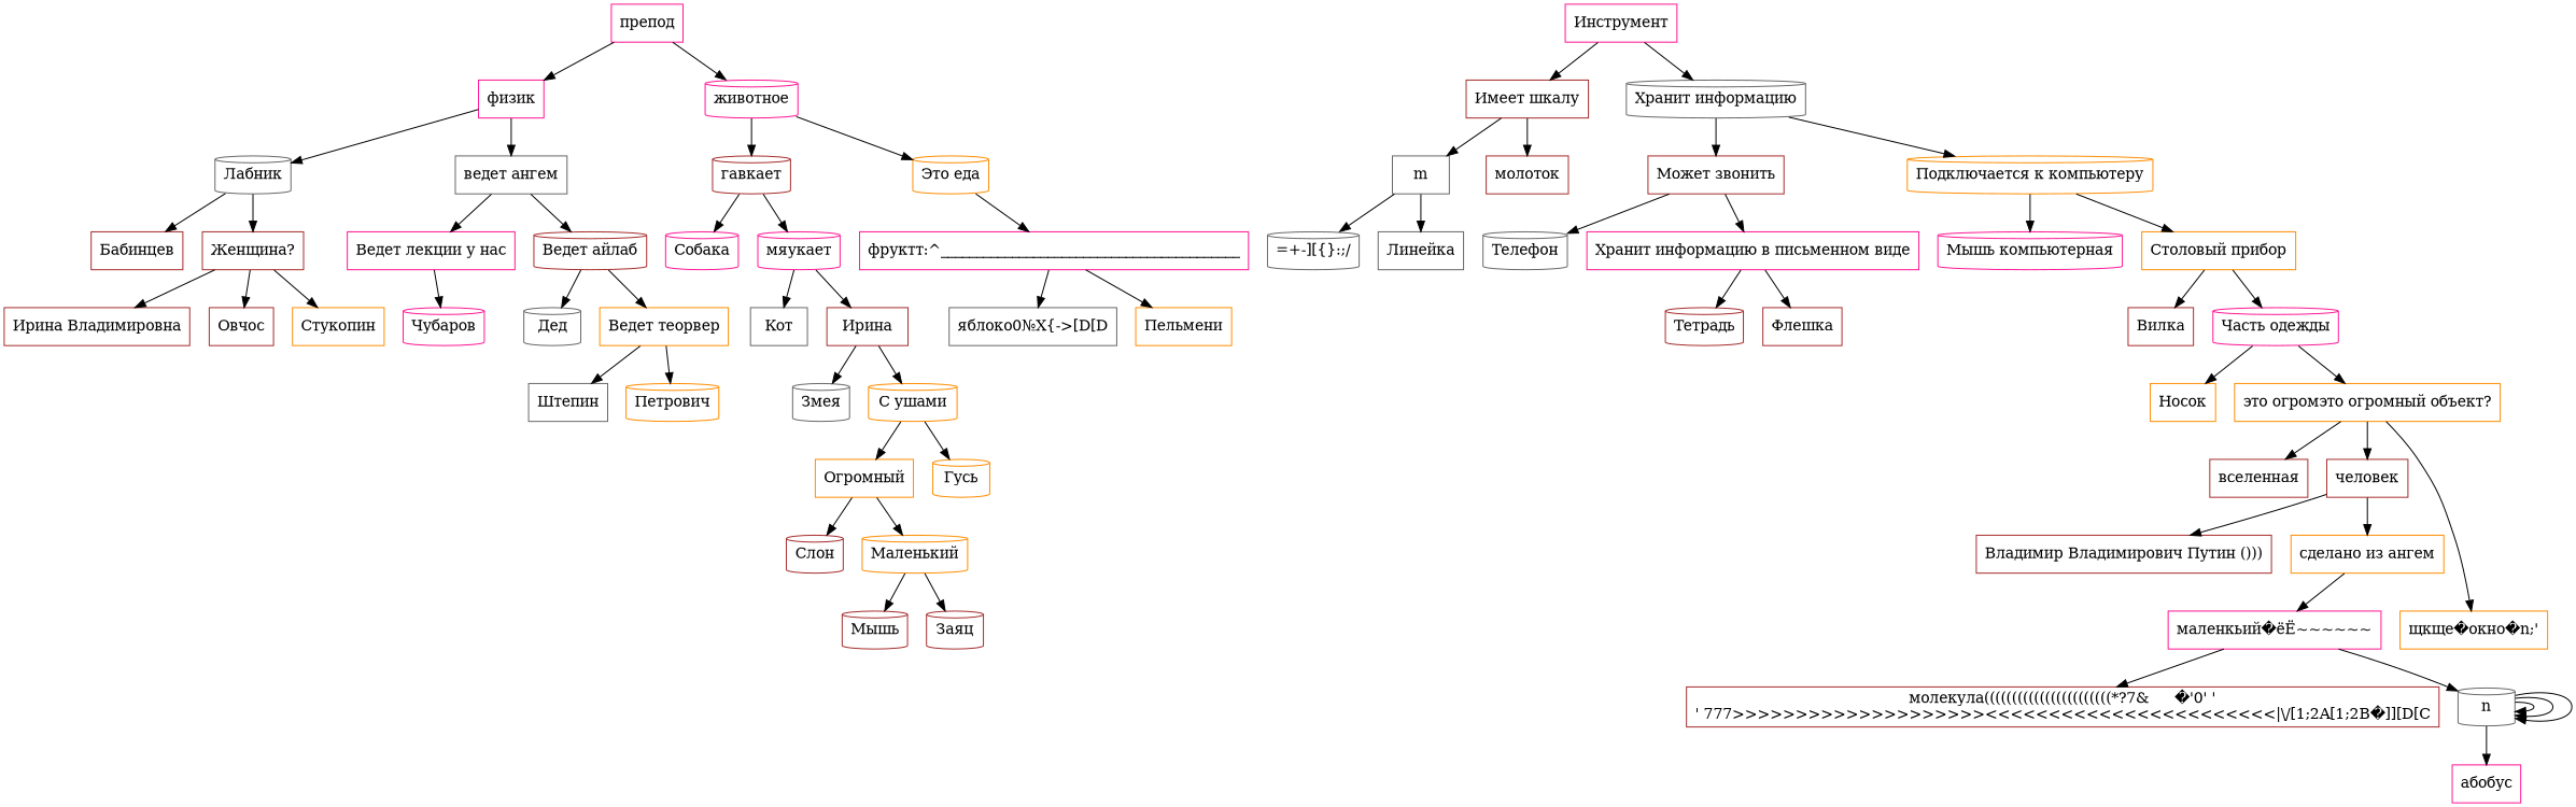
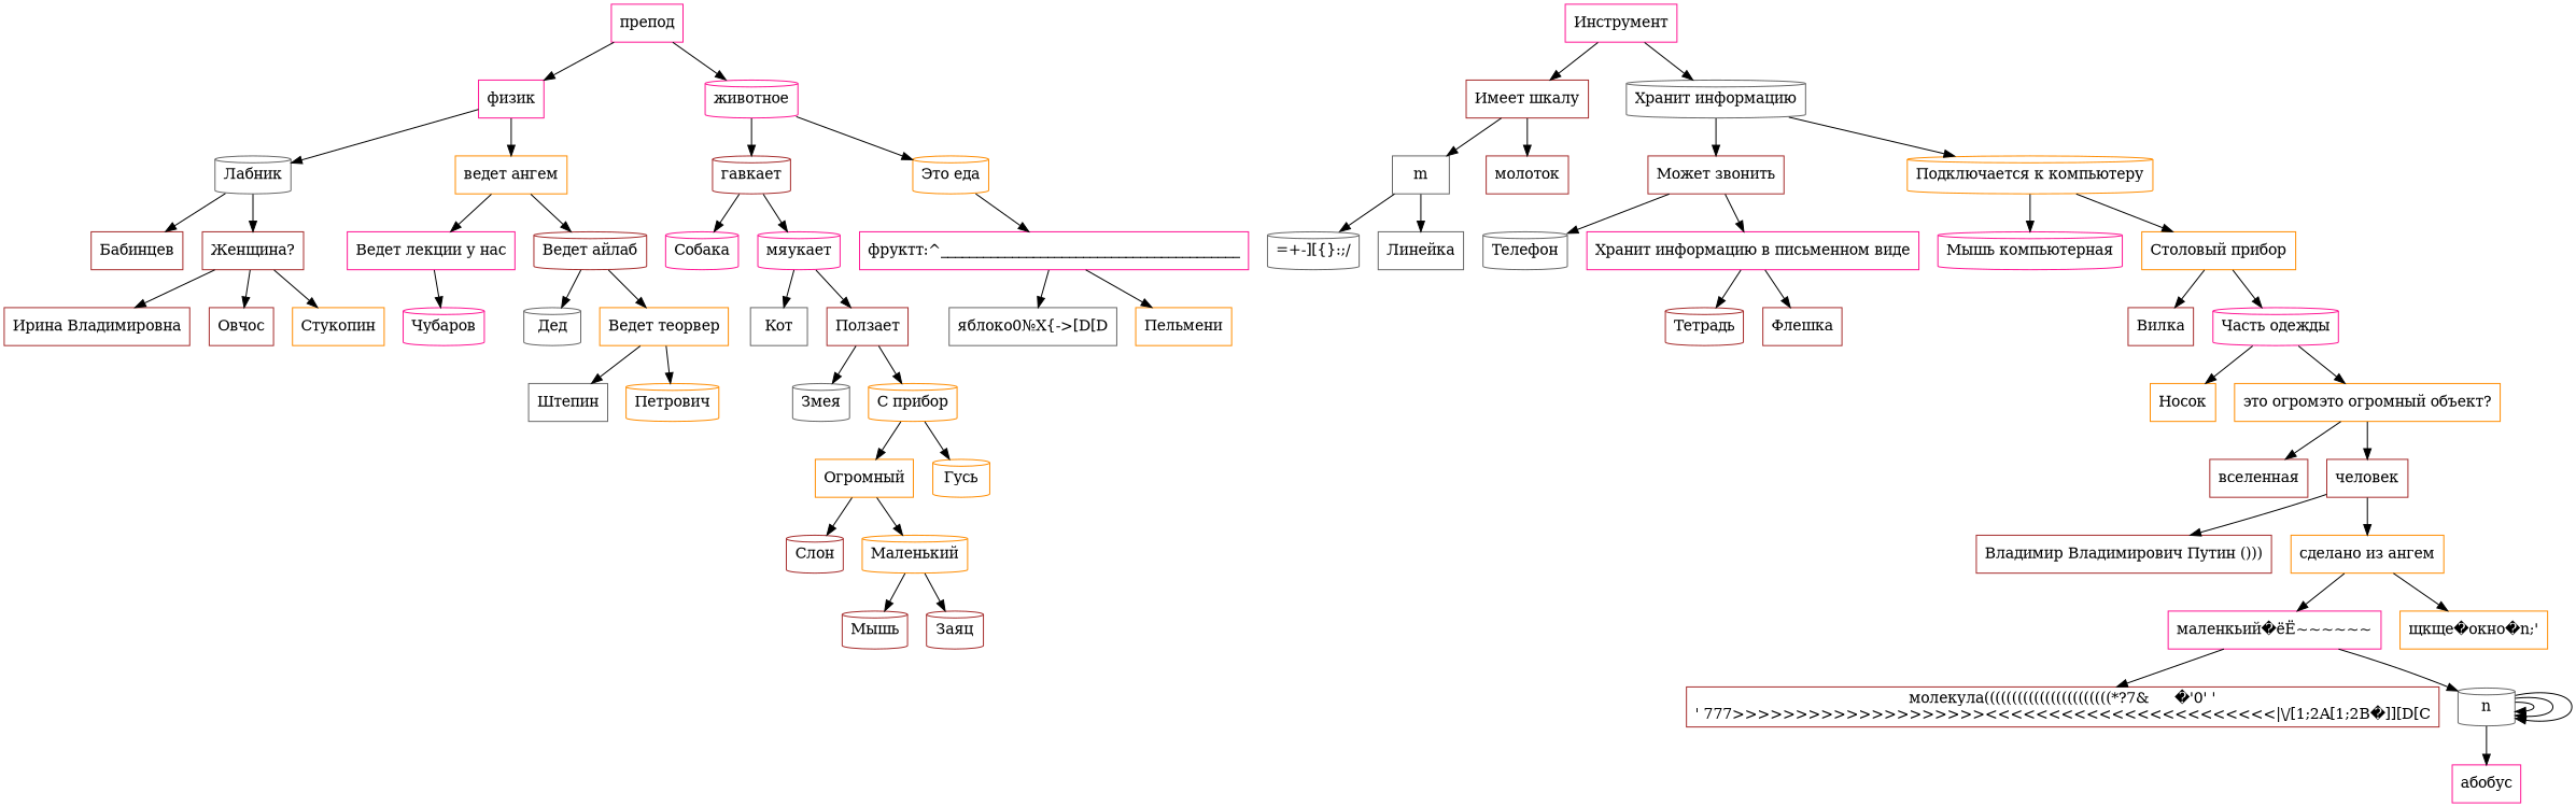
  digraph {
    fontname="DejaVu Serif"
    node [color=brown fontname="DejaVu Serif" shape=box]
    edge [fontname="DejaVu Serif"]
    "препод" [color=deeppink]
    "физик" [color=deeppink]
    "животное" [color=deeppink shape=cylinder]
    "Лабник" [color=gray40 shape=cylinder]
-   "ведет ангем" [color=gray40]
+   "ведет ангем" [color=darkorange]
    "гавкает" [shape=cylinder]
    "Это еда" [color=darkorange shape=cylinder]
    "Бабинцев"
    "Женщина?"
    "Ведет лекции у нас" [color=deeppink]
    "Ведет айлаб" [shape=cylinder]
    "Ирина Владимировна"
    "Овчос"
    "Стукопин" [color=darkorange]
    "Чубаров" [color=deeppink shape=cylinder]
    "Дед" [color=gray40 shape=cylinder]
    "Ведет теорвер" [color=darkorange]
    "Штепин" [color=gray40]
    "Петрович" [color=darkorange shape=cylinder]
    "Собака" [color=deeppink shape=cylinder]
    "мяукает" [color=deeppink shape=cylinder]
    "фруктт:^__________________________________________" [color=deeppink]
    "Кот" [color=gray40]
-   "Ползает" [label="Ирина"]
+   "Ползает"
    "Змея" [color=gray40 shape=cylinder]
-   "С ушами" [color=darkorange shape=cylinder]
+   "С ушами" [color=darkorange shape=cylinder label="С прибор"]
    "Огромный" [color=darkorange]
    "Гусь" [color=darkorange shape=cylinder]
    "Слон" [shape=cylinder]
    "Маленький" [color=darkorange shape=cylinder]
    "Мышь" [shape=cylinder]
    "Заяц" [shape=cylinder]
    "яблоко\0№Х{->[D[D" [color=gray40]
    "Пельмени" [color=darkorange]
    "Инструмент" [color=deeppink]
    "Имеет шкалу"
    "Хранит информацию" [color=gray40 shape=cylinder]
    m [color=gray40]
    "молоток"
    "Может звонить"
    "Подключается к компьютеру" [color=darkorange shape=cylinder]
    "=+-\][{}:;/" [color=gray40 shape=cylinder]
    "Линейка" [color=gray40]
    "Телефон" [color=gray40 shape=cylinder]
    "Хранит информацию в письменном виде" [color=deeppink]
    "Мышь компьютерная" [color=deeppink shape=cylinder]
    "Столовый прибор" [color=darkorange]
    "Тетрадь" [shape=cylinder]
    "Флешка"
    "Вилка"
    "Часть одежды" [color=deeppink shape=cylinder]
    "Носок" [color=darkorange]
    "это огромэто огромный объект?" [color=darkorange]
    "вселенная"
    "человек"
    "Владимир Владимирович Путин ()))"
    n57 [color=darkorange label="сделано из ангем"]
    "щкще�окно\�n;'" [color=darkorange]
    "маленкьий�ёЁ~~~~~~" [color=deeppink]
    "молекула(((((((((((((((((((((((*?7&	�'\0' '\n' 777>>>>>>>>>>>>>>>>>>>><<<<<<<<<<<<<<<<<<<<<<<|\\\/[1;2A[1;2B�]][D[C"
    n [color=gray40 shape=cylinder]
    "абобус" [color=deeppink]
    "препод" -> "физик"
    "препод" -> "животное"
    "физик" -> "Лабник"
    "физик" -> "ведет ангем"
    "животное" -> "гавкает"
    "животное" -> "Это еда"
    "Лабник" -> "Бабинцев"
    "Лабник" -> "Женщина?"
    "ведет ангем" -> "Ведет лекции у нас"
    "ведет ангем" -> "Ведет айлаб"
    "гавкает" -> "Собака"
    "гавкает" -> "мяукает"
    "Это еда" -> "фруктт:^__________________________________________"
    "Женщина?" -> "Ирина Владимировна"
    "Женщина?" -> "Овчос"
    "Женщина?" -> "Стукопин"
    "Ведет лекции у нас" -> "Чубаров"
    "Ведет айлаб" -> "Дед"
    "Ведет айлаб" -> "Ведет теорвер"
    "Ведет теорвер" -> "Штепин"
    "Ведет теорвер" -> "Петрович"
    "мяукает" -> "Кот"
    "мяукает" -> "Ползает"
    "фруктт:^__________________________________________" -> "яблоко\0№Х{->[D[D"
    "фруктт:^__________________________________________" -> "Пельмени"
    "Ползает" -> "Змея"
    "Ползает" -> "С ушами"
    "С ушами" -> "Огромный"
    "С ушами" -> "Гусь"
    "Огромный" -> "Слон"
    "Огромный" -> "Маленький"
    "Маленький" -> "Мышь"
    "Маленький" -> "Заяц"
    "Инструмент" -> "Имеет шкалу"
    "Инструмент" -> "Хранит информацию"
    "Имеет шкалу" -> m
    "Имеет шкалу" -> "молоток"
    "Хранит информацию" -> "Может звонить"
    "Хранит информацию" -> "Подключается к компьютеру"
    m -> "=+-\][{}:;/"
    m -> "Линейка"
    "Может звонить" -> "Телефон"
    "Может звонить" -> "Хранит информацию в письменном виде"
    "Подключается к компьютеру" -> "Мышь компьютерная"
    "Подключается к компьютеру" -> "Столовый прибор"
    "Хранит информацию в письменном виде" -> "Тетрадь"
    "Хранит информацию в письменном виде" -> "Флешка"
    "Столовый прибор" -> "Вилка"
    "Столовый прибор" -> "Часть одежды"
    "Часть одежды" -> "Носок"
    "Часть одежды" -> "это огромэто огромный объект?"
    "это огромэто огромный объект?" -> "вселенная"
    "это огромэто огромный объект?" -> "человек"
    "человек" -> "Владимир Владимирович Путин ()))"
    "человек" -> n57
-   "это огромэто огромный объект?" -> "щкще�окно\�n;'"
+   n57 -> "щкще�окно\�n;'"
    n57 -> "маленкьий�ёЁ~~~~~~"
    "маленкьий�ёЁ~~~~~~" -> "молекула(((((((((((((((((((((((*?7&	�'\0' '\n' 777>>>>>>>>>>>>>>>>>>>><<<<<<<<<<<<<<<<<<<<<<<|\\\/[1;2A[1;2B�]][D[C"
    "маленкьий�ёЁ~~~~~~" -> n
    n -> n
    n -> n
    n -> n
    n -> "абобус"
  }
